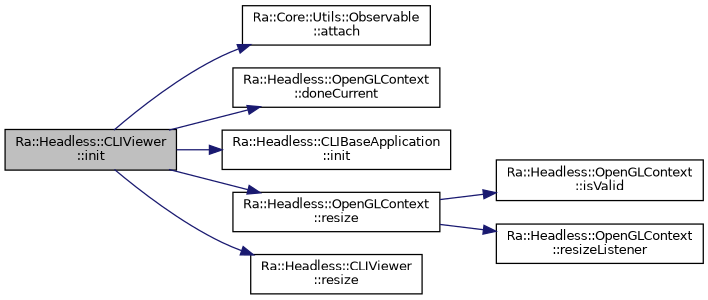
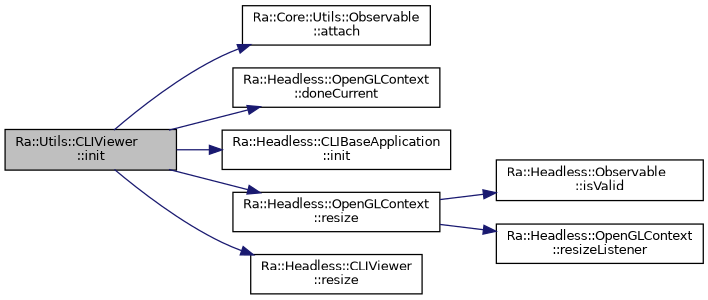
  digraph {
    rankdir=LR
    node [color=black fillcolor=white fontname=Helvetica fontsize=10 shape=record style=filled]
    edge [color=midnightblue fontname=Helvetica fontsize=10 labelfontname=Helvetica labelfontsize=10 style=solid]
-   n1 [fillcolor=grey75 fontcolor=black height=0.2 label="Ra::Headless::CLIViewer\l::init" width=0.4]
+   n1 [fillcolor=grey75 fontcolor=black height=0.2 label="Ra::Utils::CLIViewer\l::init" width=0.4]
    n2 [height=0.2 label="Ra::Core::Utils::Observable\l::attach" width=0.4]
    n3 [height=0.2 label="Ra::Headless::OpenGLContext\l::doneCurrent" width=0.4]
    n4 [height=0.2 label="Ra::Headless::CLIBaseApplication\l::init" width=0.4]
    n5 [height=0.2 label="Ra::Headless::OpenGLContext\l::resize" width=0.4]
    n6 [height=0.2 label="Ra::Headless::CLIViewer\l::resize" width=0.4]
-   n7 [height=0.2 label="Ra::Headless::OpenGLContext\l::isValid" width=0.4]
+   n7 [height=0.2 label="Ra::Headless::Observable\l::isValid" width=0.4]
    n8 [height=0.2 label="Ra::Headless::OpenGLContext\l::resizeListener" width=0.4]
    n1 -> n2
    n1 -> n3
    n1 -> n4
    n1 -> n5
    n1 -> n6
    n5 -> n7
    n5 -> n8
  }
